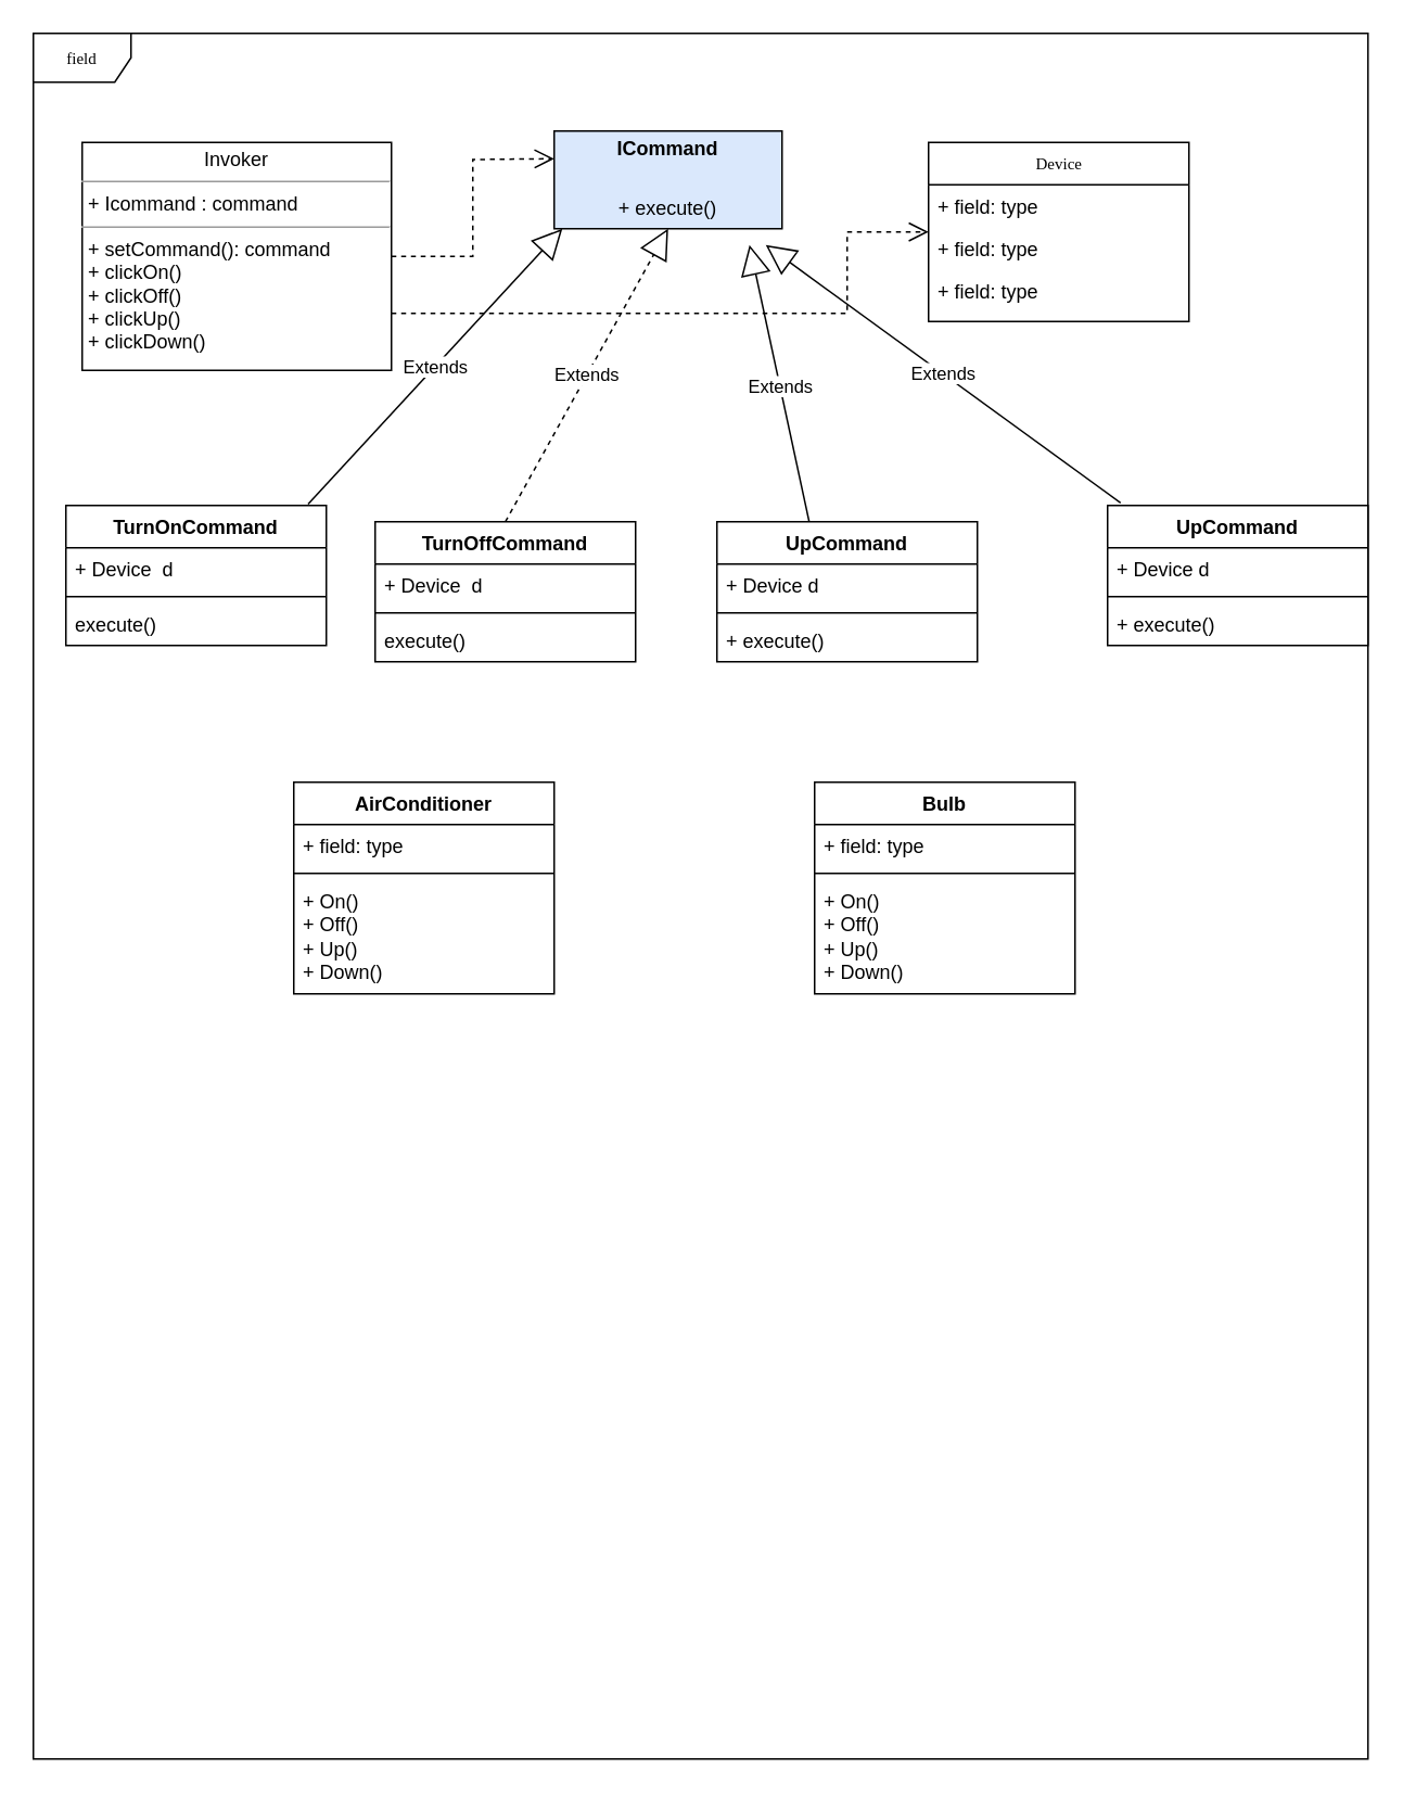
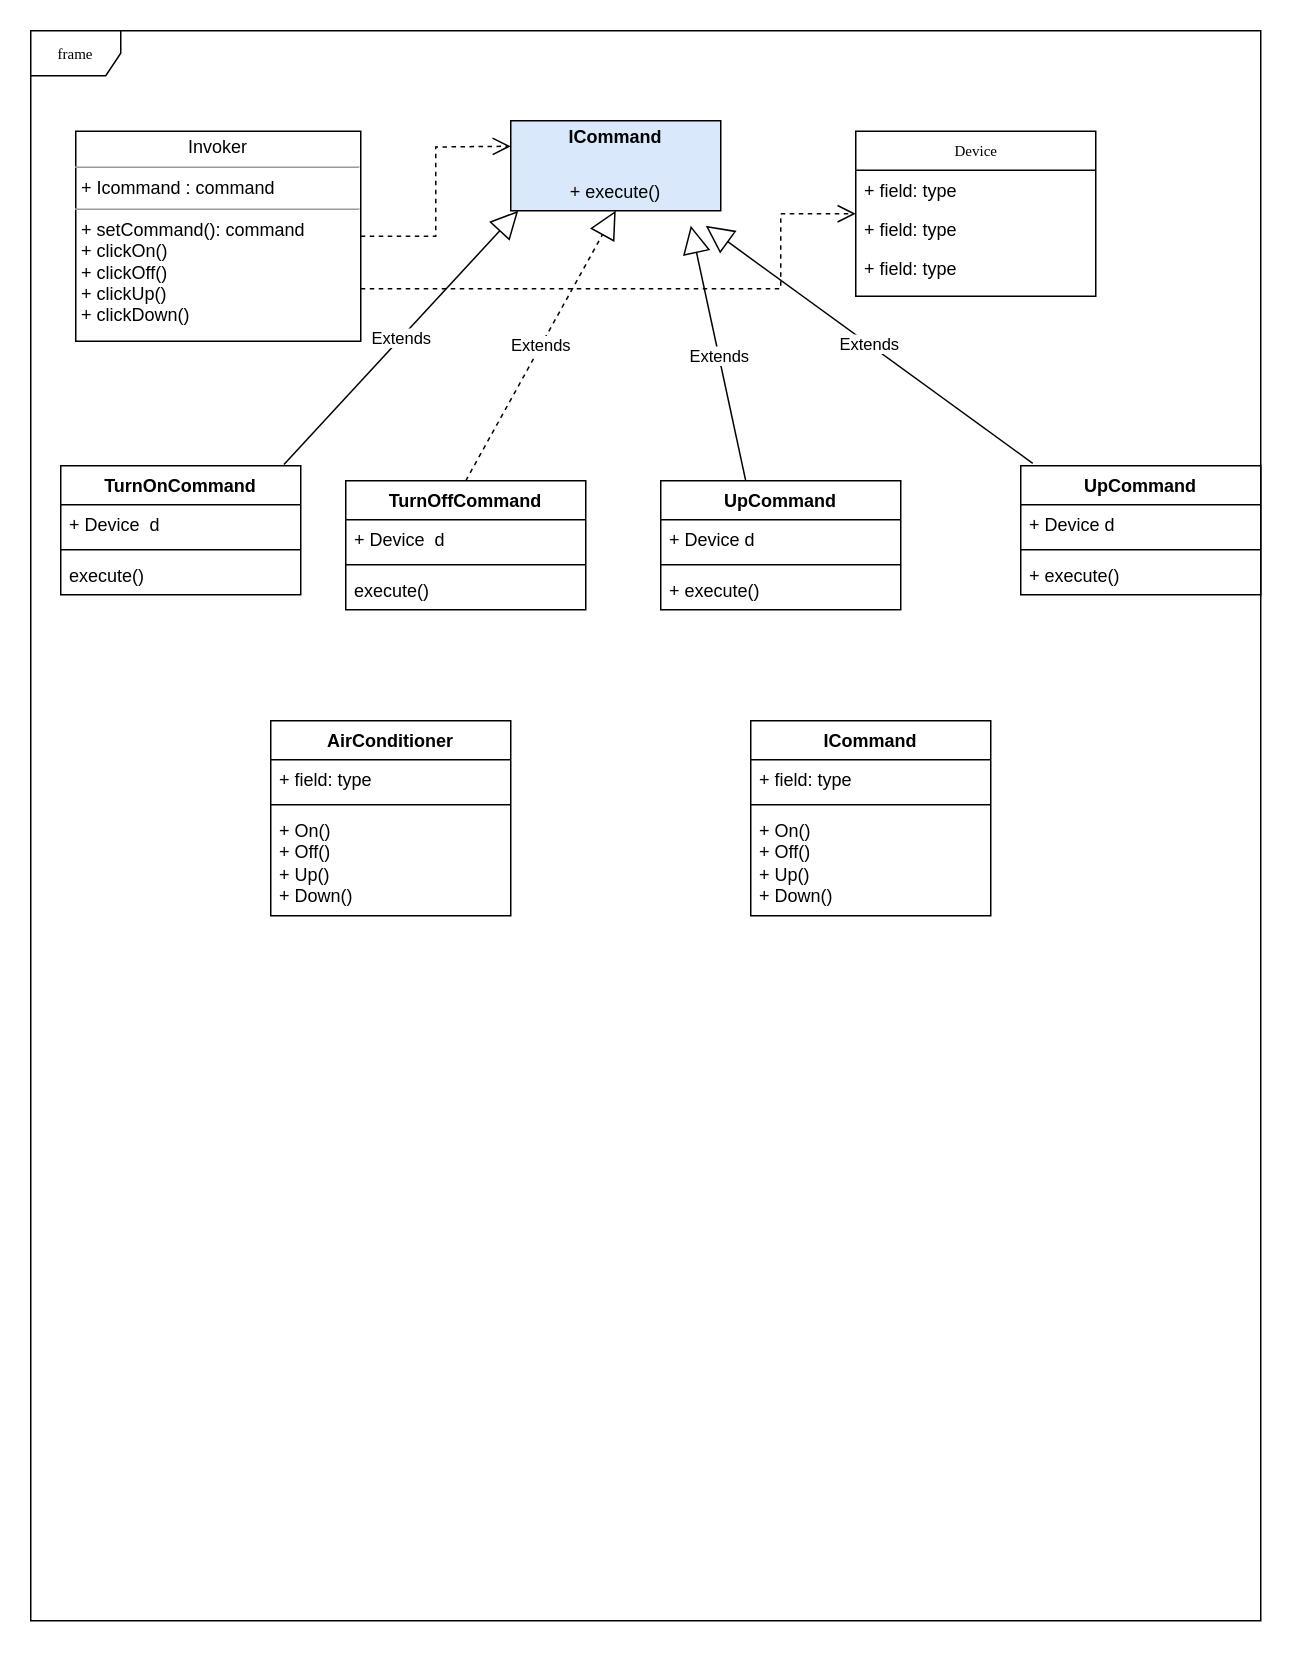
  <mxCell id="0" />
  <mxCell id="1" parent="0" />
- <mxCell id="2" value="field" style="shape=umlFrame;whiteSpace=wrap;html=1;rounded=0;shadow=0;comic=0;labelBackgroundColor=none;strokeWidth=1;fontFamily=Verdana;fontSize=10;align=center;" parent="1" vertex="1"><mxGeometry x="20" y="20" width="820" height="1060" as="geometry" /></mxCell>
+ <mxCell id="2" value="frame" style="shape=umlFrame;whiteSpace=wrap;html=1;rounded=0;shadow=0;comic=0;labelBackgroundColor=none;strokeWidth=1;fontFamily=Verdana;fontSize=10;align=center;" parent="1" vertex="1"><mxGeometry x="20" y="20" width="820" height="1060" as="geometry" /></mxCell>
  <mxCell id="3" value="Device" style="swimlane;html=1;fontStyle=0;childLayout=stackLayout;horizontal=1;startSize=26;fillColor=none;horizontalStack=0;resizeParent=1;resizeLast=0;collapsible=1;marginBottom=0;swimlaneFillColor=#ffffff;rounded=0;shadow=0;comic=0;labelBackgroundColor=none;strokeWidth=1;fontFamily=Verdana;fontSize=10;align=center;" parent="1" vertex="1"><mxGeometry x="570" y="87" width="160" height="110" as="geometry" /></mxCell>
  <mxCell id="4" value="+ field: type" style="text;html=1;strokeColor=none;fillColor=none;align=left;verticalAlign=top;spacingLeft=4;spacingRight=4;whiteSpace=wrap;overflow=hidden;rotatable=0;points=[[0,0.5],[1,0.5]];portConstraint=eastwest;" parent="3" vertex="1"><mxGeometry y="26" width="160" height="26" as="geometry" /></mxCell>
  <mxCell id="5" value="+ field: type" style="text;html=1;strokeColor=none;fillColor=none;align=left;verticalAlign=top;spacingLeft=4;spacingRight=4;whiteSpace=wrap;overflow=hidden;rotatable=0;points=[[0,0.5],[1,0.5]];portConstraint=eastwest;" parent="3" vertex="1"><mxGeometry y="52" width="160" height="26" as="geometry" /></mxCell>
  <mxCell id="6" value="+ field: type" style="text;html=1;strokeColor=none;fillColor=none;align=left;verticalAlign=top;spacingLeft=4;spacingRight=4;whiteSpace=wrap;overflow=hidden;rotatable=0;points=[[0,0.5],[1,0.5]];portConstraint=eastwest;" parent="3" vertex="1"><mxGeometry y="78" width="160" height="26" as="geometry" /></mxCell>
  <mxCell id="7" style="edgeStyle=orthogonalEdgeStyle;rounded=0;html=1;labelBackgroundColor=none;startFill=0;endArrow=open;endFill=0;endSize=10;fontFamily=Verdana;fontSize=10;dashed=1;" parent="1" source="9" edge="1"><mxGeometry relative="1" as="geometry"><mxPoint x="340" y="97" as="targetPoint" /></mxGeometry></mxCell>
  <mxCell id="8" style="edgeStyle=orthogonalEdgeStyle;rounded=0;html=1;exitX=1;exitY=0.75;dashed=1;labelBackgroundColor=none;startFill=0;endArrow=open;endFill=0;endSize=10;fontFamily=Verdana;fontSize=10;" parent="1" source="9" target="3" edge="1"><mxGeometry relative="1" as="geometry"><Array as="points"><mxPoint x="520" y="192" /><mxPoint x="520" y="142" /></Array></mxGeometry></mxCell>
  <mxCell id="9" value="&lt;p style=&quot;margin:0px;margin-top:4px;text-align:center;&quot;&gt;Invoker&lt;/p&gt;&lt;hr size=&quot;1&quot;&gt;&lt;p style=&quot;margin:0px;margin-left:4px;&quot;&gt;+ Icommand : command&lt;br&gt;&lt;/p&gt;&lt;hr size=&quot;1&quot;&gt;&lt;p style=&quot;margin:0px;margin-left:4px;&quot;&gt;+ setCommand(): command&lt;br&gt;+ clickOn()&lt;/p&gt;&lt;p style=&quot;margin:0px;margin-left:4px;&quot;&gt;+ clickOff()&lt;/p&gt;&lt;p style=&quot;margin:0px;margin-left:4px;&quot;&gt;+ clickUp()&lt;/p&gt;&lt;p style=&quot;margin:0px;margin-left:4px;&quot;&gt;+ clickDown()&lt;/p&gt;" style="verticalAlign=top;align=left;overflow=fill;fontSize=12;fontFamily=Helvetica;html=1;rounded=0;shadow=0;comic=0;labelBackgroundColor=none;strokeWidth=1" parent="1" vertex="1"><mxGeometry x="50" y="87" width="190" height="140" as="geometry" /></mxCell>
  <mxCell id="10" value="&lt;p style=&quot;margin:0px;margin-top:4px;text-align:center;&quot;&gt;&lt;b&gt;ICommand&lt;/b&gt;&lt;/p&gt;&lt;p style=&quot;margin:0px;margin-top:4px;text-align:center;&quot;&gt;&lt;br&gt;&lt;/p&gt;&lt;p style=&quot;margin:0px;margin-top:4px;text-align:center;&quot;&gt;+ execute()&lt;/p&gt;" style="verticalAlign=top;align=left;overflow=fill;html=1;whiteSpace=wrap;fillColor=#dae8fc;" vertex="1" parent="1"><mxGeometry x="340" y="80" width="140" height="60" as="geometry" /></mxCell>
  <mxCell id="11" value="Extends" style="endArrow=block;endSize=16;endFill=0;html=1;rounded=0;entryX=0.25;entryY=1;entryDx=0;entryDy=0;exitX=0.93;exitY=-0.009;exitDx=0;exitDy=0;exitPerimeter=0;" edge="1" parent="1" source="14"><mxGeometry width="160" relative="1" as="geometry"><mxPoint x="320" y="340" as="sourcePoint" /><mxPoint x="345" y="140" as="targetPoint" /></mxGeometry></mxCell>
  <mxCell id="12" value="Extends" style="endArrow=block;endSize=16;endFill=0;html=1;rounded=0;entryX=0.5;entryY=1;entryDx=0;entryDy=0;exitX=0.5;exitY=0;exitDx=0;exitDy=0;dashed=1;" edge="1" parent="1" source="18" target="10"><mxGeometry width="160" relative="1" as="geometry"><mxPoint x="400" y="310" as="sourcePoint" /><mxPoint x="415" y="150" as="targetPoint" /></mxGeometry></mxCell>
  <mxCell id="13" value="Extends" style="endArrow=block;endSize=16;endFill=0;html=1;rounded=0;exitX=0.36;exitY=0.051;exitDx=0;exitDy=0;exitPerimeter=0;" edge="1" parent="1" source="22"><mxGeometry width="160" relative="1" as="geometry"><mxPoint x="452.5" y="350" as="sourcePoint" /><mxPoint x="460" y="150" as="targetPoint" /></mxGeometry></mxCell>
  <mxCell id="14" value="TurnOnCommand" style="swimlane;fontStyle=1;align=center;verticalAlign=top;childLayout=stackLayout;horizontal=1;startSize=26;horizontalStack=0;resizeParent=1;resizeParentMax=0;resizeLast=0;collapsible=1;marginBottom=0;whiteSpace=wrap;html=1;" vertex="1" parent="1"><mxGeometry x="40" y="310" width="160" height="86" as="geometry" /></mxCell>
  <mxCell id="15" value="+ Device&amp;nbsp; d" style="text;strokeColor=none;fillColor=none;align=left;verticalAlign=top;spacingLeft=4;spacingRight=4;overflow=hidden;rotatable=0;points=[[0,0.5],[1,0.5]];portConstraint=eastwest;whiteSpace=wrap;html=1;" vertex="1" parent="14"><mxGeometry y="26" width="160" height="26" as="geometry" /></mxCell>
  <mxCell id="16" value="" style="line;strokeWidth=1;fillColor=none;align=left;verticalAlign=middle;spacingTop=-1;spacingLeft=3;spacingRight=3;rotatable=0;labelPosition=right;points=[];portConstraint=eastwest;strokeColor=inherit;" vertex="1" parent="14"><mxGeometry y="52" width="160" height="8" as="geometry" /></mxCell>
  <mxCell id="17" value="execute()" style="text;strokeColor=none;fillColor=none;align=left;verticalAlign=top;spacingLeft=4;spacingRight=4;overflow=hidden;rotatable=0;points=[[0,0.5],[1,0.5]];portConstraint=eastwest;whiteSpace=wrap;html=1;" vertex="1" parent="14"><mxGeometry y="60" width="160" height="26" as="geometry" /></mxCell>
  <mxCell id="18" value="TurnOffCommand" style="swimlane;fontStyle=1;align=center;verticalAlign=top;childLayout=stackLayout;horizontal=1;startSize=26;horizontalStack=0;resizeParent=1;resizeParentMax=0;resizeLast=0;collapsible=1;marginBottom=0;whiteSpace=wrap;html=1;" vertex="1" parent="1"><mxGeometry x="230" y="320" width="160" height="86" as="geometry" /></mxCell>
  <mxCell id="19" value="+ Device&amp;nbsp; d" style="text;strokeColor=none;fillColor=none;align=left;verticalAlign=top;spacingLeft=4;spacingRight=4;overflow=hidden;rotatable=0;points=[[0,0.5],[1,0.5]];portConstraint=eastwest;whiteSpace=wrap;html=1;" vertex="1" parent="18"><mxGeometry y="26" width="160" height="26" as="geometry" /></mxCell>
  <mxCell id="20" value="" style="line;strokeWidth=1;fillColor=none;align=left;verticalAlign=middle;spacingTop=-1;spacingLeft=3;spacingRight=3;rotatable=0;labelPosition=right;points=[];portConstraint=eastwest;strokeColor=inherit;" vertex="1" parent="18"><mxGeometry y="52" width="160" height="8" as="geometry" /></mxCell>
  <mxCell id="21" value="execute()" style="text;strokeColor=none;fillColor=none;align=left;verticalAlign=top;spacingLeft=4;spacingRight=4;overflow=hidden;rotatable=0;points=[[0,0.5],[1,0.5]];portConstraint=eastwest;whiteSpace=wrap;html=1;" vertex="1" parent="18"><mxGeometry y="60" width="160" height="26" as="geometry" /></mxCell>
  <mxCell id="22" value="UpCommand" style="swimlane;fontStyle=1;align=center;verticalAlign=top;childLayout=stackLayout;horizontal=1;startSize=26;horizontalStack=0;resizeParent=1;resizeParentMax=0;resizeLast=0;collapsible=1;marginBottom=0;whiteSpace=wrap;html=1;" vertex="1" parent="1"><mxGeometry x="440" y="320" width="160" height="86" as="geometry" /></mxCell>
  <mxCell id="23" value="+ Device d" style="text;strokeColor=none;fillColor=none;align=left;verticalAlign=top;spacingLeft=4;spacingRight=4;overflow=hidden;rotatable=0;points=[[0,0.5],[1,0.5]];portConstraint=eastwest;whiteSpace=wrap;html=1;" vertex="1" parent="22"><mxGeometry y="26" width="160" height="26" as="geometry" /></mxCell>
  <mxCell id="24" value="" style="line;strokeWidth=1;fillColor=none;align=left;verticalAlign=middle;spacingTop=-1;spacingLeft=3;spacingRight=3;rotatable=0;labelPosition=right;points=[];portConstraint=eastwest;strokeColor=inherit;" vertex="1" parent="22"><mxGeometry y="52" width="160" height="8" as="geometry" /></mxCell>
  <mxCell id="25" value="+ execute()" style="text;strokeColor=none;fillColor=none;align=left;verticalAlign=top;spacingLeft=4;spacingRight=4;overflow=hidden;rotatable=0;points=[[0,0.5],[1,0.5]];portConstraint=eastwest;whiteSpace=wrap;html=1;" vertex="1" parent="22"><mxGeometry y="60" width="160" height="26" as="geometry" /></mxCell>
  <mxCell id="26" value="UpCommand" style="swimlane;fontStyle=1;align=center;verticalAlign=top;childLayout=stackLayout;horizontal=1;startSize=26;horizontalStack=0;resizeParent=1;resizeParentMax=0;resizeLast=0;collapsible=1;marginBottom=0;whiteSpace=wrap;html=1;" vertex="1" parent="1"><mxGeometry x="680" y="310" width="160" height="86" as="geometry" /></mxCell>
  <mxCell id="27" value="+ Device d" style="text;strokeColor=none;fillColor=none;align=left;verticalAlign=top;spacingLeft=4;spacingRight=4;overflow=hidden;rotatable=0;points=[[0,0.5],[1,0.5]];portConstraint=eastwest;whiteSpace=wrap;html=1;" vertex="1" parent="26"><mxGeometry y="26" width="160" height="26" as="geometry" /></mxCell>
  <mxCell id="28" value="" style="line;strokeWidth=1;fillColor=none;align=left;verticalAlign=middle;spacingTop=-1;spacingLeft=3;spacingRight=3;rotatable=0;labelPosition=right;points=[];portConstraint=eastwest;strokeColor=inherit;" vertex="1" parent="26"><mxGeometry y="52" width="160" height="8" as="geometry" /></mxCell>
  <mxCell id="29" value="+ execute()" style="text;strokeColor=none;fillColor=none;align=left;verticalAlign=top;spacingLeft=4;spacingRight=4;overflow=hidden;rotatable=0;points=[[0,0.5],[1,0.5]];portConstraint=eastwest;whiteSpace=wrap;html=1;" vertex="1" parent="26"><mxGeometry y="60" width="160" height="26" as="geometry" /></mxCell>
  <mxCell id="30" value="AirConditioner" style="swimlane;fontStyle=1;align=center;verticalAlign=top;childLayout=stackLayout;horizontal=1;startSize=26;horizontalStack=0;resizeParent=1;resizeParentMax=0;resizeLast=0;collapsible=1;marginBottom=0;whiteSpace=wrap;html=1;" vertex="1" parent="1"><mxGeometry x="180" y="480" width="160" height="130" as="geometry" /></mxCell>
  <mxCell id="31" value="+ field: type" style="text;strokeColor=none;fillColor=none;align=left;verticalAlign=top;spacingLeft=4;spacingRight=4;overflow=hidden;rotatable=0;points=[[0,0.5],[1,0.5]];portConstraint=eastwest;whiteSpace=wrap;html=1;" vertex="1" parent="30"><mxGeometry y="26" width="160" height="26" as="geometry" /></mxCell>
  <mxCell id="32" value="" style="line;strokeWidth=1;fillColor=none;align=left;verticalAlign=middle;spacingTop=-1;spacingLeft=3;spacingRight=3;rotatable=0;labelPosition=right;points=[];portConstraint=eastwest;strokeColor=inherit;" vertex="1" parent="30"><mxGeometry y="52" width="160" height="8" as="geometry" /></mxCell>
  <mxCell id="33" value="+ On()&lt;div&gt;+ Off()&lt;/div&gt;&lt;div&gt;+ Up()&lt;/div&gt;&lt;div&gt;+ Down()&lt;/div&gt;" style="text;strokeColor=none;fillColor=none;align=left;verticalAlign=top;spacingLeft=4;spacingRight=4;overflow=hidden;rotatable=0;points=[[0,0.5],[1,0.5]];portConstraint=eastwest;whiteSpace=wrap;html=1;" vertex="1" parent="30"><mxGeometry y="60" width="160" height="70" as="geometry" /></mxCell>
- <mxCell id="34" value="Bulb" style="swimlane;fontStyle=1;align=center;verticalAlign=top;childLayout=stackLayout;horizontal=1;startSize=26;horizontalStack=0;resizeParent=1;resizeParentMax=0;resizeLast=0;collapsible=1;marginBottom=0;whiteSpace=wrap;html=1;" vertex="1" parent="1"><mxGeometry x="500" y="480" width="160" height="130" as="geometry" /></mxCell>
+ <mxCell id="34" value="ICommand" style="swimlane;fontStyle=1;align=center;verticalAlign=top;childLayout=stackLayout;horizontal=1;startSize=26;horizontalStack=0;resizeParent=1;resizeParentMax=0;resizeLast=0;collapsible=1;marginBottom=0;whiteSpace=wrap;html=1;" vertex="1" parent="1"><mxGeometry x="500" y="480" width="160" height="130" as="geometry" /></mxCell>
  <mxCell id="35" value="+ field: type" style="text;strokeColor=none;fillColor=none;align=left;verticalAlign=top;spacingLeft=4;spacingRight=4;overflow=hidden;rotatable=0;points=[[0,0.5],[1,0.5]];portConstraint=eastwest;whiteSpace=wrap;html=1;" vertex="1" parent="34"><mxGeometry y="26" width="160" height="26" as="geometry" /></mxCell>
  <mxCell id="36" value="" style="line;strokeWidth=1;fillColor=none;align=left;verticalAlign=middle;spacingTop=-1;spacingLeft=3;spacingRight=3;rotatable=0;labelPosition=right;points=[];portConstraint=eastwest;strokeColor=inherit;" vertex="1" parent="34"><mxGeometry y="52" width="160" height="8" as="geometry" /></mxCell>
  <mxCell id="37" value="+ On()&lt;div&gt;+ Off()&lt;/div&gt;&lt;div&gt;+ Up()&lt;/div&gt;&lt;div&gt;+ Down()&lt;/div&gt;" style="text;strokeColor=none;fillColor=none;align=left;verticalAlign=top;spacingLeft=4;spacingRight=4;overflow=hidden;rotatable=0;points=[[0,0.5],[1,0.5]];portConstraint=eastwest;whiteSpace=wrap;html=1;" vertex="1" parent="34"><mxGeometry y="60" width="160" height="70" as="geometry" /></mxCell>
  <mxCell id="38" value="Extends" style="endArrow=block;endSize=16;endFill=0;html=1;rounded=0;exitX=0.05;exitY=-0.019;exitDx=0;exitDy=0;exitPerimeter=0;" edge="1" parent="1" source="26"><mxGeometry width="160" relative="1" as="geometry"><mxPoint x="645.438" y="227" as="sourcePoint" /><mxPoint x="470" y="150" as="targetPoint" /></mxGeometry></mxCell>
